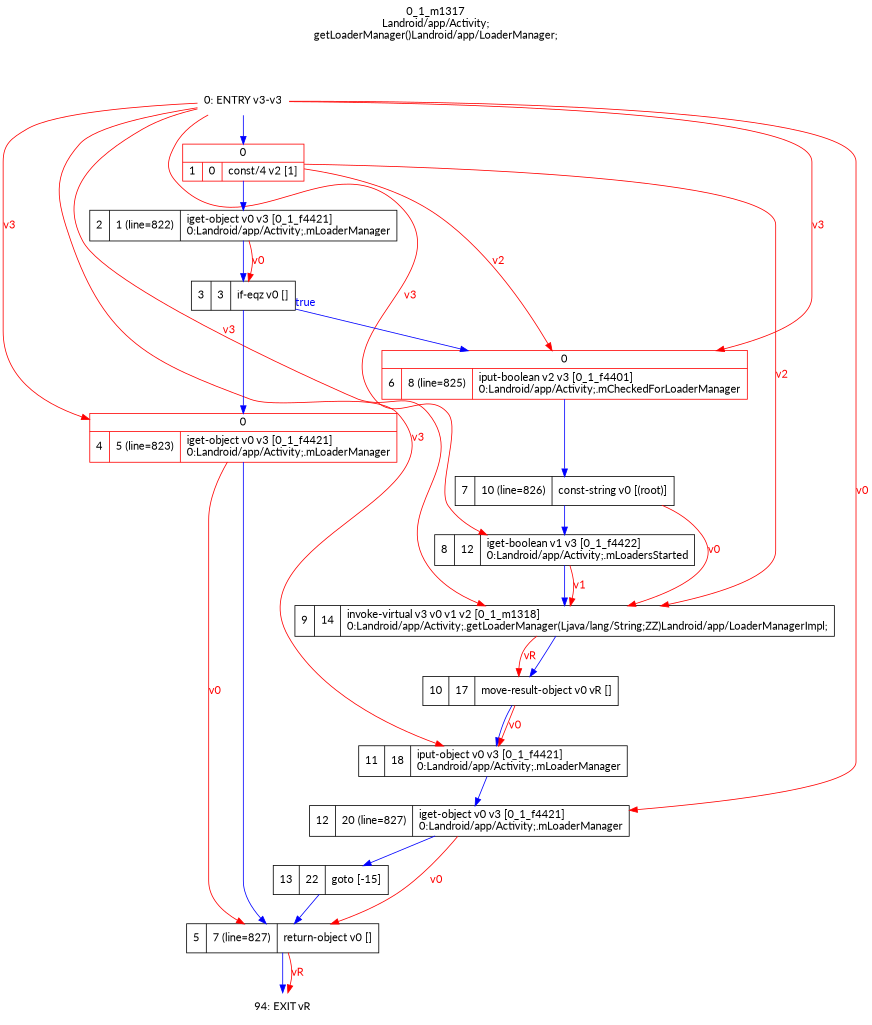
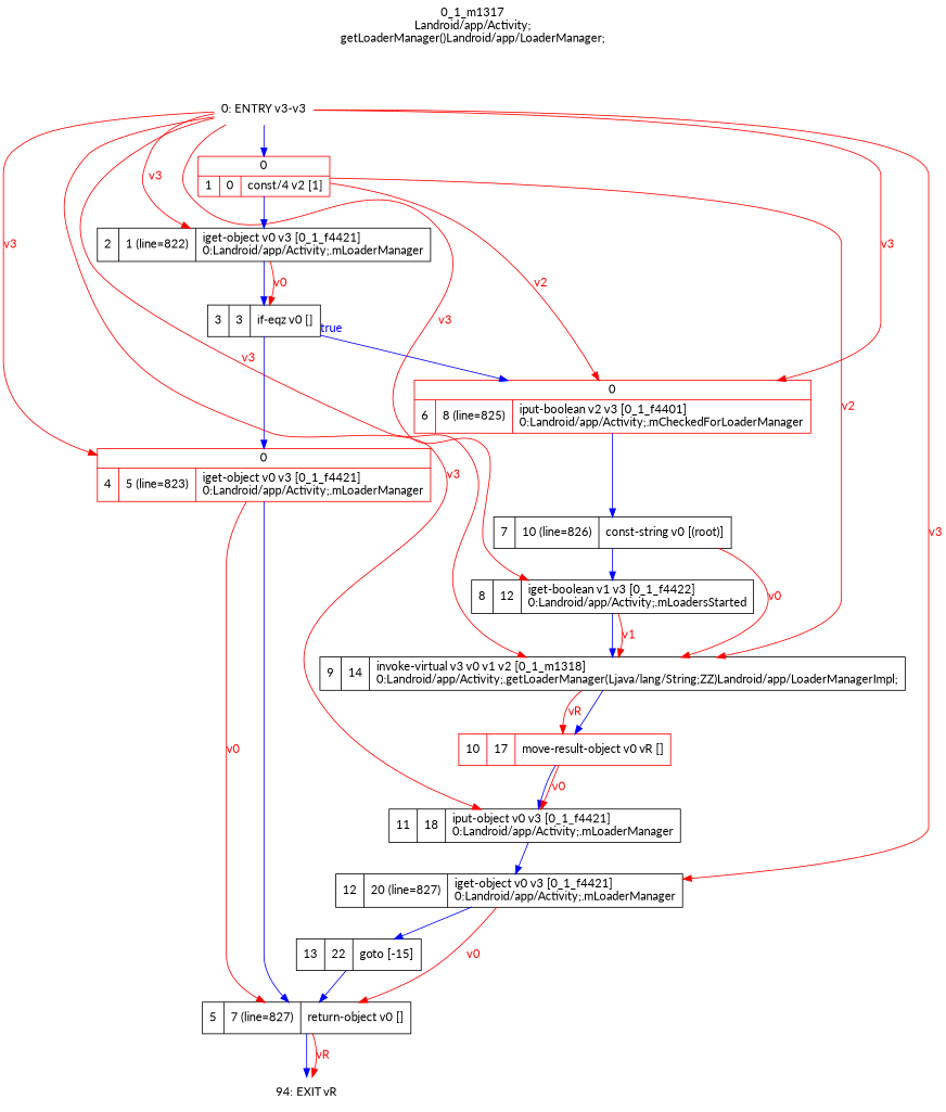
  digraph {
    fontname=Lato
    label="0_1_m1317\nLandroid/app/Activity;\ngetLoaderManager()Landroid/app/LoaderManager;"
    labelloc=t
    rankdir=UD
    node [fontname=Lato shape=record]
    edge [color=red fontcolor=red fontname=Lato]
    n1 [label="0: ENTRY v3-v3" shape=plaintext]
    n2 [color=red label="{0|{1|0|const/4 v2 [1]\l}}"]
    n3 [label="2|1 (line=822)|iget-object v0 v3 [0_1_f4421]\l0:Landroid/app/Activity;.mLoaderManager\l"]
    n4 [color=red label="{0|{4|5 (line=823)|iget-object v0 v3 [0_1_f4421]\l0:Landroid/app/Activity;.mLoaderManager\l}}"]
    n5 [color=red label="{0|{6|8 (line=825)|iput-boolean v2 v3 [0_1_f4401]\l0:Landroid/app/Activity;.mCheckedForLoaderManager\l}}"]
    n6 [label="8|12|iget-boolean v1 v3 [0_1_f4422]\l0:Landroid/app/Activity;.mLoadersStarted\l"]
    n7 [label="9|14|invoke-virtual v3 v0 v1 v2 [0_1_m1318]\l0:Landroid/app/Activity;.getLoaderManager(Ljava/lang/String;ZZ)Landroid/app/LoaderManagerImpl;\l"]
    n8 [label="11|18|iput-object v0 v3 [0_1_f4421]\l0:Landroid/app/Activity;.mLoaderManager\l"]
    n9 [label="12|20 (line=827)|iget-object v0 v3 [0_1_f4421]\l0:Landroid/app/Activity;.mLoaderManager\l"]
    n10 [label="3|3|if-eqz v0 []\l"]
    n11 [label="5|7 (line=827)|return-object v0 []\l"]
    n12 [label="7|10 (line=826)|const-string v0 [(root)]\l"]
-   n13 [label="10|17|move-result-object v0 vR []\l"]
+   n13 [label="10|17|move-result-object v0 vR []\l" color=red]
    n14 [label="13|22|goto [-15]\l"]
    n15 [label="94: EXIT vR" shape=plaintext]
    n1 -> n2 [color=blue fontcolor=blue weight=100]
+   n1 -> n3 [label=v3]
    n1 -> n4 [label=v3]
    n1 -> n5 [label=v3]
    n1 -> n6 [label=v3]
    n1 -> n7 [label=v3]
    n1 -> n8 [label=v3]
-   n1 -> n9 [label=v0]
+   n1 -> n9 [label=v3]
    n2 -> n3 [color=blue fontcolor=blue weight=100]
    n2 -> n5 [label=v2]
    n2 -> n7 [label=v2]
    n3 -> n10 [color=blue fontcolor=blue weight=100]
    n3 -> n10 [label=v0]
    n4 -> n11 [color=blue fontcolor=blue weight=100]
    n4 -> n11 [label=v0]
    n5 -> n12 [color=blue fontcolor=blue weight=100]
    n6 -> n7 [color=blue fontcolor=blue weight=100]
    n6 -> n7 [label=v1]
    n7 -> n13 [color=blue fontcolor=blue weight=100]
    n7 -> n13 [label=vR]
    n8 -> n9 [color=blue fontcolor=blue weight=100]
    n9 -> n11 [label=v0]
    n9 -> n14 [color=blue fontcolor=blue weight=100]
    n10 -> n4 [color=blue fontcolor=blue weight=100]
    n10 -> n5 [color=blue fontcolor=blue taillabel=true weight=10]
    n11 -> n15 [color=blue fontcolor=blue weight=100]
    n11 -> n15 [label=vR]
    n12 -> n6 [color=blue fontcolor=blue weight=100]
    n12 -> n7 [label=v0]
    n13 -> n8 [color=blue fontcolor=blue weight=100]
    n13 -> n8 [label=v0]
    n14 -> n11 [color=blue fontcolor=blue weight=100]
  }
